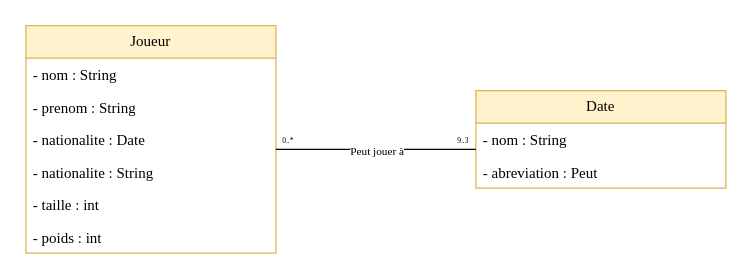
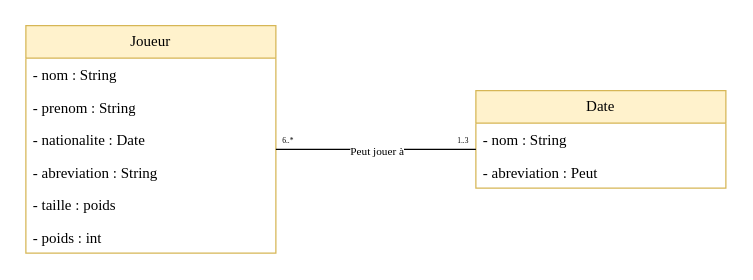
  <mxCell id="0" />
  <mxCell id="1" parent="0" />
  <mxCell id="2" value="&lt;font face=&quot;Comic Sans MS&quot;&gt;Joueur&lt;/font&gt;" style="swimlane;fontStyle=0;childLayout=stackLayout;horizontal=1;startSize=26;fillColor=#fff2cc;horizontalStack=0;resizeParent=1;resizeParentMax=0;resizeLast=0;collapsible=1;marginBottom=0;whiteSpace=wrap;html=1;strokeColor=#d6b656;" parent="1" vertex="1"><mxGeometry x="20" y="20" width="200" height="182" as="geometry" /></mxCell>
  <mxCell id="3" value="&lt;font style=&quot;&quot; face=&quot;Comic Sans MS&quot;&gt;- nom : String&lt;/font&gt;" style="text;strokeColor=none;fillColor=none;align=left;verticalAlign=top;spacingLeft=4;spacingRight=4;overflow=hidden;rotatable=0;points=[[0,0.5],[1,0.5]];portConstraint=eastwest;whiteSpace=wrap;html=1;" parent="2" vertex="1"><mxGeometry y="26" width="200" height="26" as="geometry" /></mxCell>
  <mxCell id="4" value="&lt;font face=&quot;Comic Sans MS&quot;&gt;- prenom : String&lt;/font&gt;" style="text;strokeColor=none;fillColor=none;align=left;verticalAlign=top;spacingLeft=4;spacingRight=4;overflow=hidden;rotatable=0;points=[[0,0.5],[1,0.5]];portConstraint=eastwest;whiteSpace=wrap;html=1;" parent="2" vertex="1"><mxGeometry y="52" width="200" height="26" as="geometry" /></mxCell>
  <mxCell id="5" value="&lt;font face=&quot;Comic Sans MS&quot;&gt;- nationalite : Date&lt;/font&gt;" style="text;strokeColor=none;fillColor=none;align=left;verticalAlign=top;spacingLeft=4;spacingRight=4;overflow=hidden;rotatable=0;points=[[0,0.5],[1,0.5]];portConstraint=eastwest;whiteSpace=wrap;html=1;" parent="2" vertex="1"><mxGeometry y="78" width="200" height="26" as="geometry" /></mxCell>
- <mxCell id="6" value="&lt;font face=&quot;Comic Sans MS&quot;&gt;- nationalite : String&lt;/font&gt;" style="text;strokeColor=none;fillColor=none;align=left;verticalAlign=top;spacingLeft=4;spacingRight=4;overflow=hidden;rotatable=0;points=[[0,0.5],[1,0.5]];portConstraint=eastwest;whiteSpace=wrap;html=1;" parent="2" vertex="1"><mxGeometry y="104" width="200" height="26" as="geometry" /></mxCell>
- <mxCell id="7" value="&lt;font face=&quot;Comic Sans MS&quot;&gt;- taille : int&lt;/font&gt;" style="text;strokeColor=none;fillColor=none;align=left;verticalAlign=top;spacingLeft=4;spacingRight=4;overflow=hidden;rotatable=0;points=[[0,0.5],[1,0.5]];portConstraint=eastwest;whiteSpace=wrap;html=1;" parent="2" vertex="1"><mxGeometry y="130" width="200" height="26" as="geometry" /></mxCell>
+ <mxCell id="6" value="&lt;font face=&quot;Comic Sans MS&quot;&gt;- abreviation : String&lt;/font&gt;" style="text;strokeColor=none;fillColor=none;align=left;verticalAlign=top;spacingLeft=4;spacingRight=4;overflow=hidden;rotatable=0;points=[[0,0.5],[1,0.5]];portConstraint=eastwest;whiteSpace=wrap;html=1;" parent="2" vertex="1"><mxGeometry y="104" width="200" height="26" as="geometry" /></mxCell>
+ <mxCell id="7" value="&lt;font face=&quot;Comic Sans MS&quot;&gt;- taille : poids&lt;/font&gt;" style="text;strokeColor=none;fillColor=none;align=left;verticalAlign=top;spacingLeft=4;spacingRight=4;overflow=hidden;rotatable=0;points=[[0,0.5],[1,0.5]];portConstraint=eastwest;whiteSpace=wrap;html=1;" parent="2" vertex="1"><mxGeometry y="130" width="200" height="26" as="geometry" /></mxCell>
  <mxCell id="8" value="&lt;font face=&quot;Comic Sans MS&quot;&gt;- poids : int&lt;/font&gt;" style="text;strokeColor=none;fillColor=none;align=left;verticalAlign=top;spacingLeft=4;spacingRight=4;overflow=hidden;rotatable=0;points=[[0,0.5],[1,0.5]];portConstraint=eastwest;whiteSpace=wrap;html=1;" parent="2" vertex="1"><mxGeometry y="156" width="200" height="26" as="geometry" /></mxCell>
  <mxCell id="9" value="&lt;font face=&quot;Comic Sans MS&quot;&gt;Date&lt;/font&gt;" style="swimlane;fontStyle=0;childLayout=stackLayout;horizontal=1;startSize=26;fillColor=#fff2cc;horizontalStack=0;resizeParent=1;resizeParentMax=0;resizeLast=0;collapsible=1;marginBottom=0;whiteSpace=wrap;html=1;strokeColor=#d6b656;" parent="1" vertex="1"><mxGeometry x="380" y="72" width="200" height="78" as="geometry" /></mxCell>
  <mxCell id="10" value="&lt;font style=&quot;&quot; face=&quot;Comic Sans MS&quot;&gt;- nom : String&lt;/font&gt;" style="text;strokeColor=none;fillColor=none;align=left;verticalAlign=top;spacingLeft=4;spacingRight=4;overflow=hidden;rotatable=0;points=[[0,0.5],[1,0.5]];portConstraint=eastwest;whiteSpace=wrap;html=1;" parent="9" vertex="1"><mxGeometry y="26" width="200" height="26" as="geometry" /></mxCell>
  <mxCell id="11" value="&lt;font style=&quot;&quot; face=&quot;Comic Sans MS&quot;&gt;- abreviation : Peut&lt;/font&gt;" style="text;strokeColor=none;fillColor=none;align=left;verticalAlign=top;spacingLeft=4;spacingRight=4;overflow=hidden;rotatable=0;points=[[0,0.5],[1,0.5]];portConstraint=eastwest;whiteSpace=wrap;html=1;" parent="9" vertex="1"><mxGeometry y="52" width="200" height="26" as="geometry" /></mxCell>
  <mxCell id="12" style="edgeStyle=orthogonalEdgeStyle;rounded=0;orthogonalLoop=1;jettySize=auto;html=1;entryX=1;entryY=0;entryDx=0;entryDy=0;endArrow=none;startFill=0;" edge="1" parent="1"><mxGeometry relative="1" as="geometry"><mxPoint x="220" y="119" as="sourcePoint" /><mxPoint x="380" y="119" as="targetPoint" /><Array as="points"><mxPoint x="220" y="119" /></Array></mxGeometry></mxCell>
  <mxCell id="13" value="&lt;span style=&quot;font-family: &amp;quot;Comic Sans MS&amp;quot;; font-size: 9px;&quot;&gt;Peut jouer à&lt;/span&gt;" style="edgeLabel;html=1;align=center;verticalAlign=middle;resizable=0;points=[];" vertex="1" connectable="0" parent="12"><mxGeometry x="-0.095" y="1" relative="1" as="geometry"><mxPoint x="8" y="1" as="offset" /></mxGeometry></mxCell>
- <mxCell id="14" value="&lt;font face=&quot;Comic Sans MS&quot; style=&quot;font-size: 6px;&quot;&gt;0..*&lt;/font&gt;" style="text;html=1;align=center;verticalAlign=middle;whiteSpace=wrap;rounded=0;" vertex="1" parent="1"><mxGeometry x="220" y="101" width="20" height="18" as="geometry" /></mxCell>
- <mxCell id="15" value="&lt;font face=&quot;Comic Sans MS&quot; style=&quot;font-size: 6px;&quot;&gt;9..3&lt;/font&gt;" style="text;html=1;align=center;verticalAlign=middle;whiteSpace=wrap;rounded=0;" vertex="1" parent="1"><mxGeometry x="360" y="101" width="20" height="18" as="geometry" /></mxCell>
+ <mxCell id="14" value="&lt;font face=&quot;Comic Sans MS&quot; style=&quot;font-size: 6px;&quot;&gt;6..*&lt;/font&gt;" style="text;html=1;align=center;verticalAlign=middle;whiteSpace=wrap;rounded=0;" vertex="1" parent="1"><mxGeometry x="220" y="101" width="20" height="18" as="geometry" /></mxCell>
+ <mxCell id="15" value="&lt;font face=&quot;Comic Sans MS&quot; style=&quot;font-size: 6px;&quot;&gt;1..3&lt;/font&gt;" style="text;html=1;align=center;verticalAlign=middle;whiteSpace=wrap;rounded=0;" vertex="1" parent="1"><mxGeometry x="360" y="101" width="20" height="18" as="geometry" /></mxCell>
